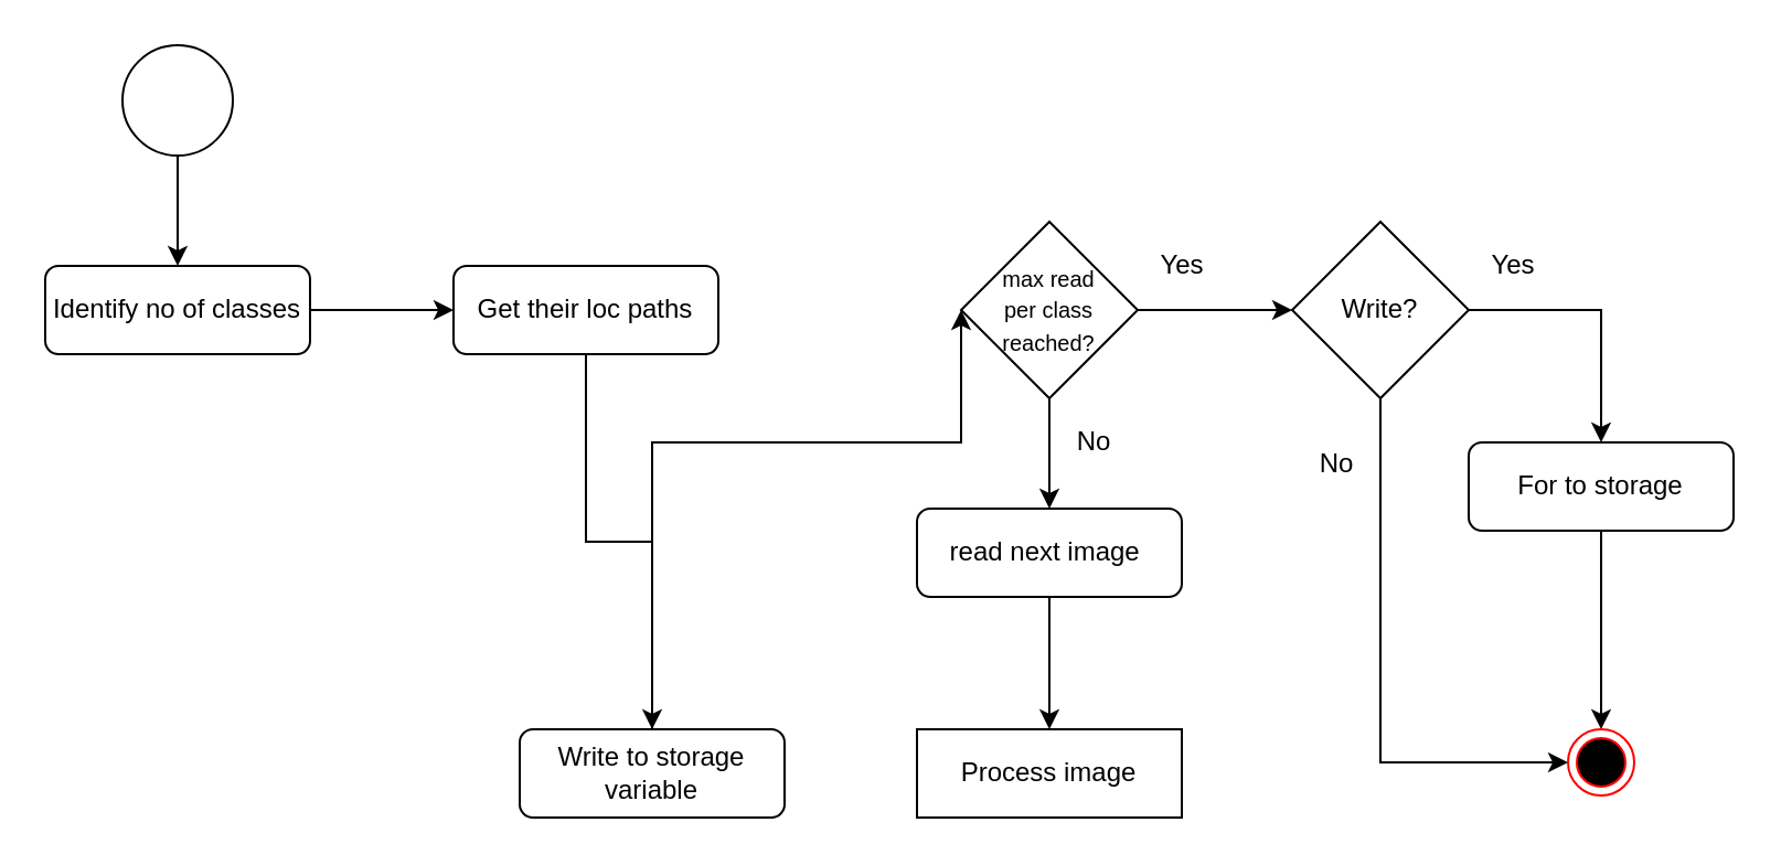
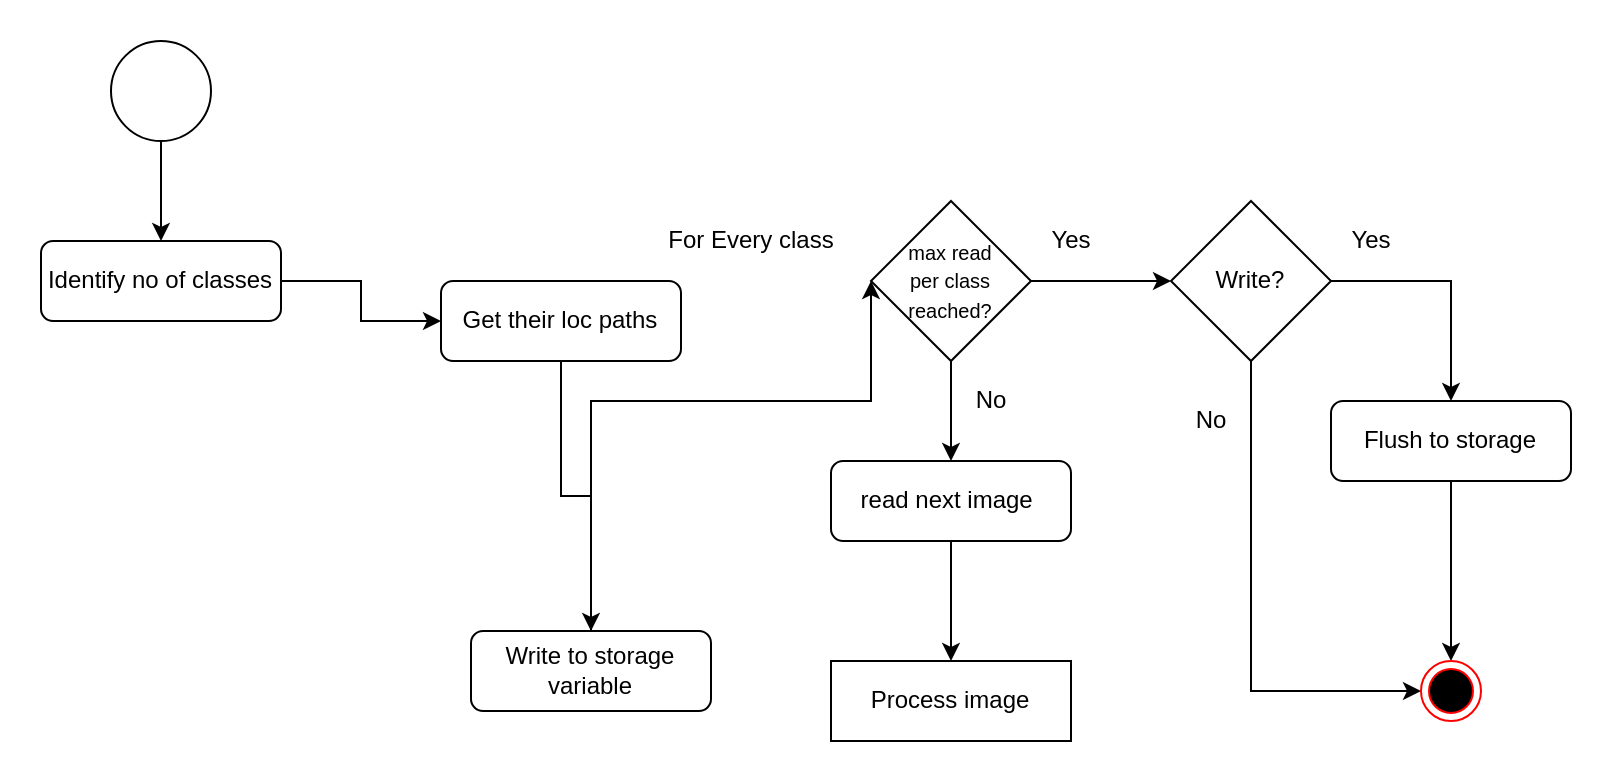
  <mxCell id="0" />
  <mxCell id="1" parent="0" />
  <mxCell id="2" style="edgeStyle=orthogonalEdgeStyle;rounded=0;orthogonalLoop=1;jettySize=auto;html=1;entryX=0.5;entryY=0;entryDx=0;entryDy=0;" edge="1" parent="1" source="3" target="5"><mxGeometry relative="1" as="geometry" /></mxCell>
  <mxCell id="3" value="" style="shape=mxgraph.bpmn.shape;html=1;verticalLabelPosition=bottom;labelBackgroundColor=#ffffff;verticalAlign=top;align=center;perimeter=ellipsePerimeter;outlineConnect=0;outline=standard;symbol=general;" vertex="1" parent="1"><mxGeometry x="55" y="20" width="50" height="50" as="geometry" /></mxCell>
  <mxCell id="4" style="edgeStyle=orthogonalEdgeStyle;rounded=0;orthogonalLoop=1;jettySize=auto;html=1;entryX=0;entryY=0.5;entryDx=0;entryDy=0;" edge="1" parent="1" source="5" target="7"><mxGeometry relative="1" as="geometry" /></mxCell>
  <mxCell id="5" value="Identify no of classes" style="rounded=1;whiteSpace=wrap;html=1;fontSize=12;glass=0;strokeWidth=1;shadow=0;" vertex="1" parent="1"><mxGeometry x="20" y="120" width="120" height="40" as="geometry" /></mxCell>
  <mxCell id="6" style="edgeStyle=orthogonalEdgeStyle;rounded=0;orthogonalLoop=1;jettySize=auto;html=1;" edge="1" parent="1" source="7" target="17"><mxGeometry relative="1" as="geometry"><mxPoint x="425" y="140" as="targetPoint" /></mxGeometry></mxCell>
- <mxCell id="7" value="Get their loc paths" style="rounded=1;whiteSpace=wrap;html=1;fontSize=12;glass=0;strokeWidth=1;shadow=0;" vertex="1" parent="1"><mxGeometry x="205" y="120" width="120" height="40" as="geometry" /></mxCell>
+ <mxCell id="7" value="Get their loc paths" style="rounded=1;whiteSpace=wrap;html=1;fontSize=12;glass=0;strokeWidth=1;shadow=0;" vertex="1" parent="1"><mxGeometry x="220" y="140" width="120" height="40" as="geometry" /></mxCell>
+ <mxCell id="8" value="For Every class" style="text;html=1;align=center;verticalAlign=middle;resizable=0;points=[];autosize=1;" vertex="1" parent="1"><mxGeometry x="325" y="110" width="100" height="20" as="geometry" /></mxCell>
  <mxCell id="9" style="edgeStyle=orthogonalEdgeStyle;rounded=0;orthogonalLoop=1;jettySize=auto;html=1;entryX=0.5;entryY=0;entryDx=0;entryDy=0;" edge="1" parent="1" source="11" target="13"><mxGeometry relative="1" as="geometry" /></mxCell>
  <mxCell id="10" style="edgeStyle=orthogonalEdgeStyle;rounded=0;orthogonalLoop=1;jettySize=auto;html=1;entryX=0;entryY=0.5;entryDx=0;entryDy=0;" edge="1" parent="1" source="11" target="21"><mxGeometry relative="1" as="geometry"><mxPoint x="565" y="140" as="targetPoint" /></mxGeometry></mxCell>
  <mxCell id="11" value="&lt;font style=&quot;font-size: 10px&quot;&gt;max read&lt;br&gt;per class reached?&lt;/font&gt;" style="rhombus;whiteSpace=wrap;html=1;" vertex="1" parent="1"><mxGeometry x="435" y="100" width="80" height="80" as="geometry" /></mxCell>
  <mxCell id="12" style="edgeStyle=orthogonalEdgeStyle;rounded=0;orthogonalLoop=1;jettySize=auto;html=1;entryX=0.5;entryY=0;entryDx=0;entryDy=0;" edge="1" parent="1" source="13" target="15"><mxGeometry relative="1" as="geometry" /></mxCell>
  <mxCell id="13" value="read next image&amp;nbsp;" style="rounded=1;whiteSpace=wrap;html=1;fontSize=12;glass=0;strokeWidth=1;shadow=0;" vertex="1" parent="1"><mxGeometry x="415" y="230" width="120" height="40" as="geometry" /></mxCell>
  <mxCell id="14" value="No" style="text;html=1;align=center;verticalAlign=middle;resizable=0;points=[];autosize=1;" vertex="1" parent="1"><mxGeometry x="480" y="190" width="30" height="20" as="geometry" /></mxCell>
  <mxCell id="15" value="Process image" style="whiteSpace=wrap;html=1;fontSize=12;glass=0;strokeWidth=1;shadow=0;rounded=0;" vertex="1" parent="1"><mxGeometry x="415" y="330" width="120" height="40" as="geometry" /></mxCell>
  <mxCell id="16" style="edgeStyle=orthogonalEdgeStyle;rounded=0;orthogonalLoop=1;jettySize=auto;html=1;entryX=0;entryY=0.5;entryDx=0;entryDy=0;" edge="1" parent="1" source="17" target="11"><mxGeometry relative="1" as="geometry"><Array as="points"><mxPoint x="295" y="200" /><mxPoint x="435" y="200" /></Array></mxGeometry></mxCell>
- <mxCell id="17" value="Write to storage variable" style="rounded=1;whiteSpace=wrap;html=1;fontSize=12;glass=0;strokeWidth=1;shadow=0;" vertex="1" parent="1"><mxGeometry x="235" y="330" width="120" height="40" as="geometry" /></mxCell>
+ <mxCell id="17" value="Write to storage variable" style="rounded=1;whiteSpace=wrap;html=1;fontSize=12;glass=0;strokeWidth=1;shadow=0;" vertex="1" parent="1"><mxGeometry x="235" y="315" width="120" height="40" as="geometry" /></mxCell>
  <mxCell id="18" value="Yes" style="text;html=1;align=center;verticalAlign=middle;resizable=0;points=[];autosize=1;" vertex="1" parent="1"><mxGeometry x="520" y="110" width="30" height="20" as="geometry" /></mxCell>
  <mxCell id="19" style="edgeStyle=orthogonalEdgeStyle;rounded=0;orthogonalLoop=1;jettySize=auto;html=1;entryX=0.5;entryY=0;entryDx=0;entryDy=0;" edge="1" parent="1" source="21" target="23"><mxGeometry relative="1" as="geometry"><Array as="points"><mxPoint x="725" y="140" /></Array></mxGeometry></mxCell>
  <mxCell id="20" style="edgeStyle=orthogonalEdgeStyle;rounded=0;orthogonalLoop=1;jettySize=auto;html=1;exitX=0.5;exitY=1;exitDx=0;exitDy=0;entryX=0;entryY=0.5;entryDx=0;entryDy=0;" edge="1" parent="1" source="21" target="25"><mxGeometry relative="1" as="geometry" /></mxCell>
  <mxCell id="21" value="Write?" style="rhombus;whiteSpace=wrap;html=1;" vertex="1" parent="1"><mxGeometry x="585" y="100" width="80" height="80" as="geometry" /></mxCell>
  <mxCell id="22" style="edgeStyle=orthogonalEdgeStyle;rounded=0;orthogonalLoop=1;jettySize=auto;html=1;" edge="1" parent="1" source="23" target="25"><mxGeometry relative="1" as="geometry" /></mxCell>
- <mxCell id="23" value="For to storage" style="rounded=1;whiteSpace=wrap;html=1;fontSize=12;glass=0;strokeWidth=1;shadow=0;" vertex="1" parent="1"><mxGeometry x="665" y="200" width="120" height="40" as="geometry" /></mxCell>
+ <mxCell id="23" value="Flush to storage" style="rounded=1;whiteSpace=wrap;html=1;fontSize=12;glass=0;strokeWidth=1;shadow=0;" vertex="1" parent="1"><mxGeometry x="665" y="200" width="120" height="40" as="geometry" /></mxCell>
  <mxCell id="24" value="Yes" style="text;html=1;align=center;verticalAlign=middle;resizable=0;points=[];autosize=1;" vertex="1" parent="1"><mxGeometry x="670" y="110" width="30" height="20" as="geometry" /></mxCell>
  <mxCell id="25" value="" style="ellipse;html=1;shape=endState;fillColor=#000000;strokeColor=#ff0000;" vertex="1" parent="1"><mxGeometry x="710" y="330" width="30" height="30" as="geometry" /></mxCell>
  <mxCell id="26" value="No" style="text;html=1;align=center;verticalAlign=middle;resizable=0;points=[];autosize=1;" vertex="1" parent="1"><mxGeometry x="590" y="200" width="30" height="20" as="geometry" /></mxCell>
